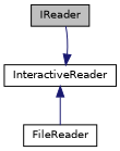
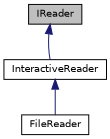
  digraph {
    node [color=black fillcolor=white fontname=Helvetica fontsize=10 shape=record style=filled]
    edge [color=midnightblue dir=back fontname=Helvetica fontsize=10 labelfontname=Helvetica labelfontsize=10 style=solid]
    n1 [fillcolor=grey75 fontcolor=black height=0.2 label=IReader width=0.4]
    n2 [height=0.2 label=InteractiveReader width=0.4]
    n3 [height=0.2 label=FileReader width=0.4]
-   n2 -> n1
+   n1 -> n2
    n2 -> n3
  }
